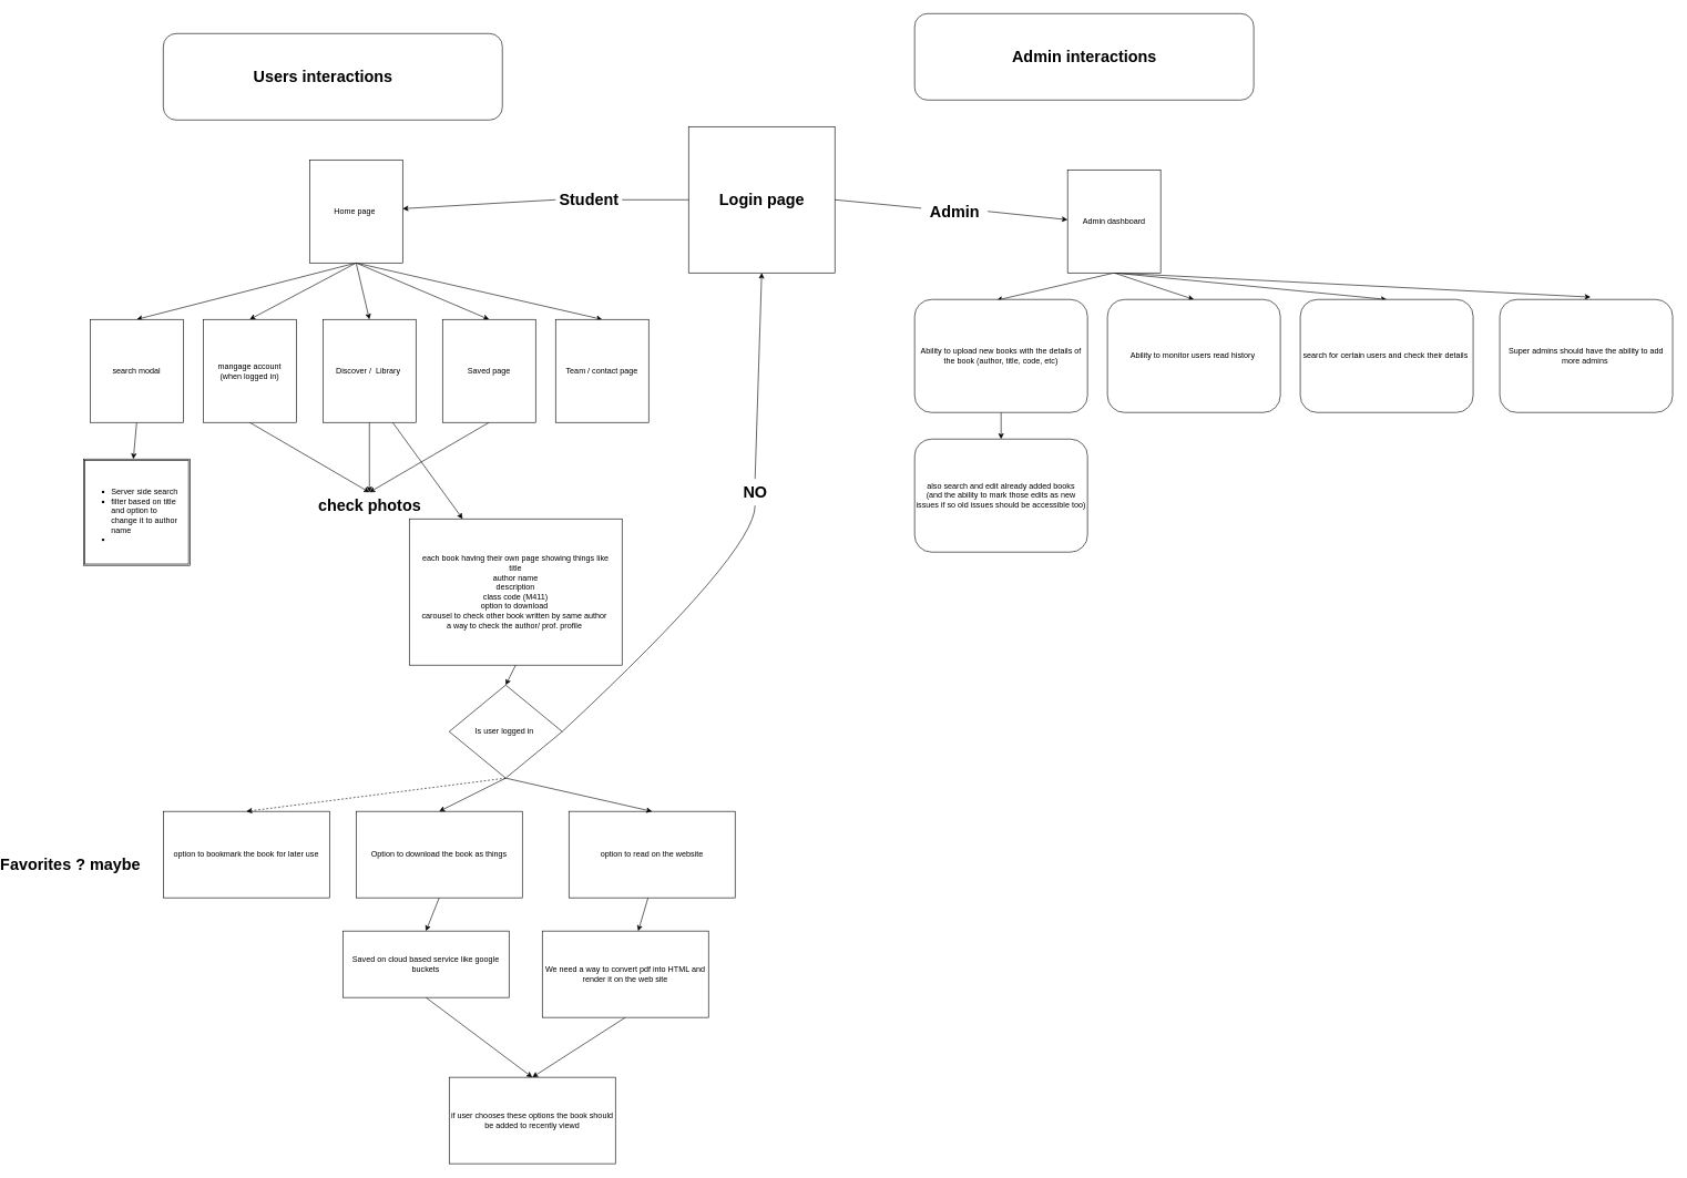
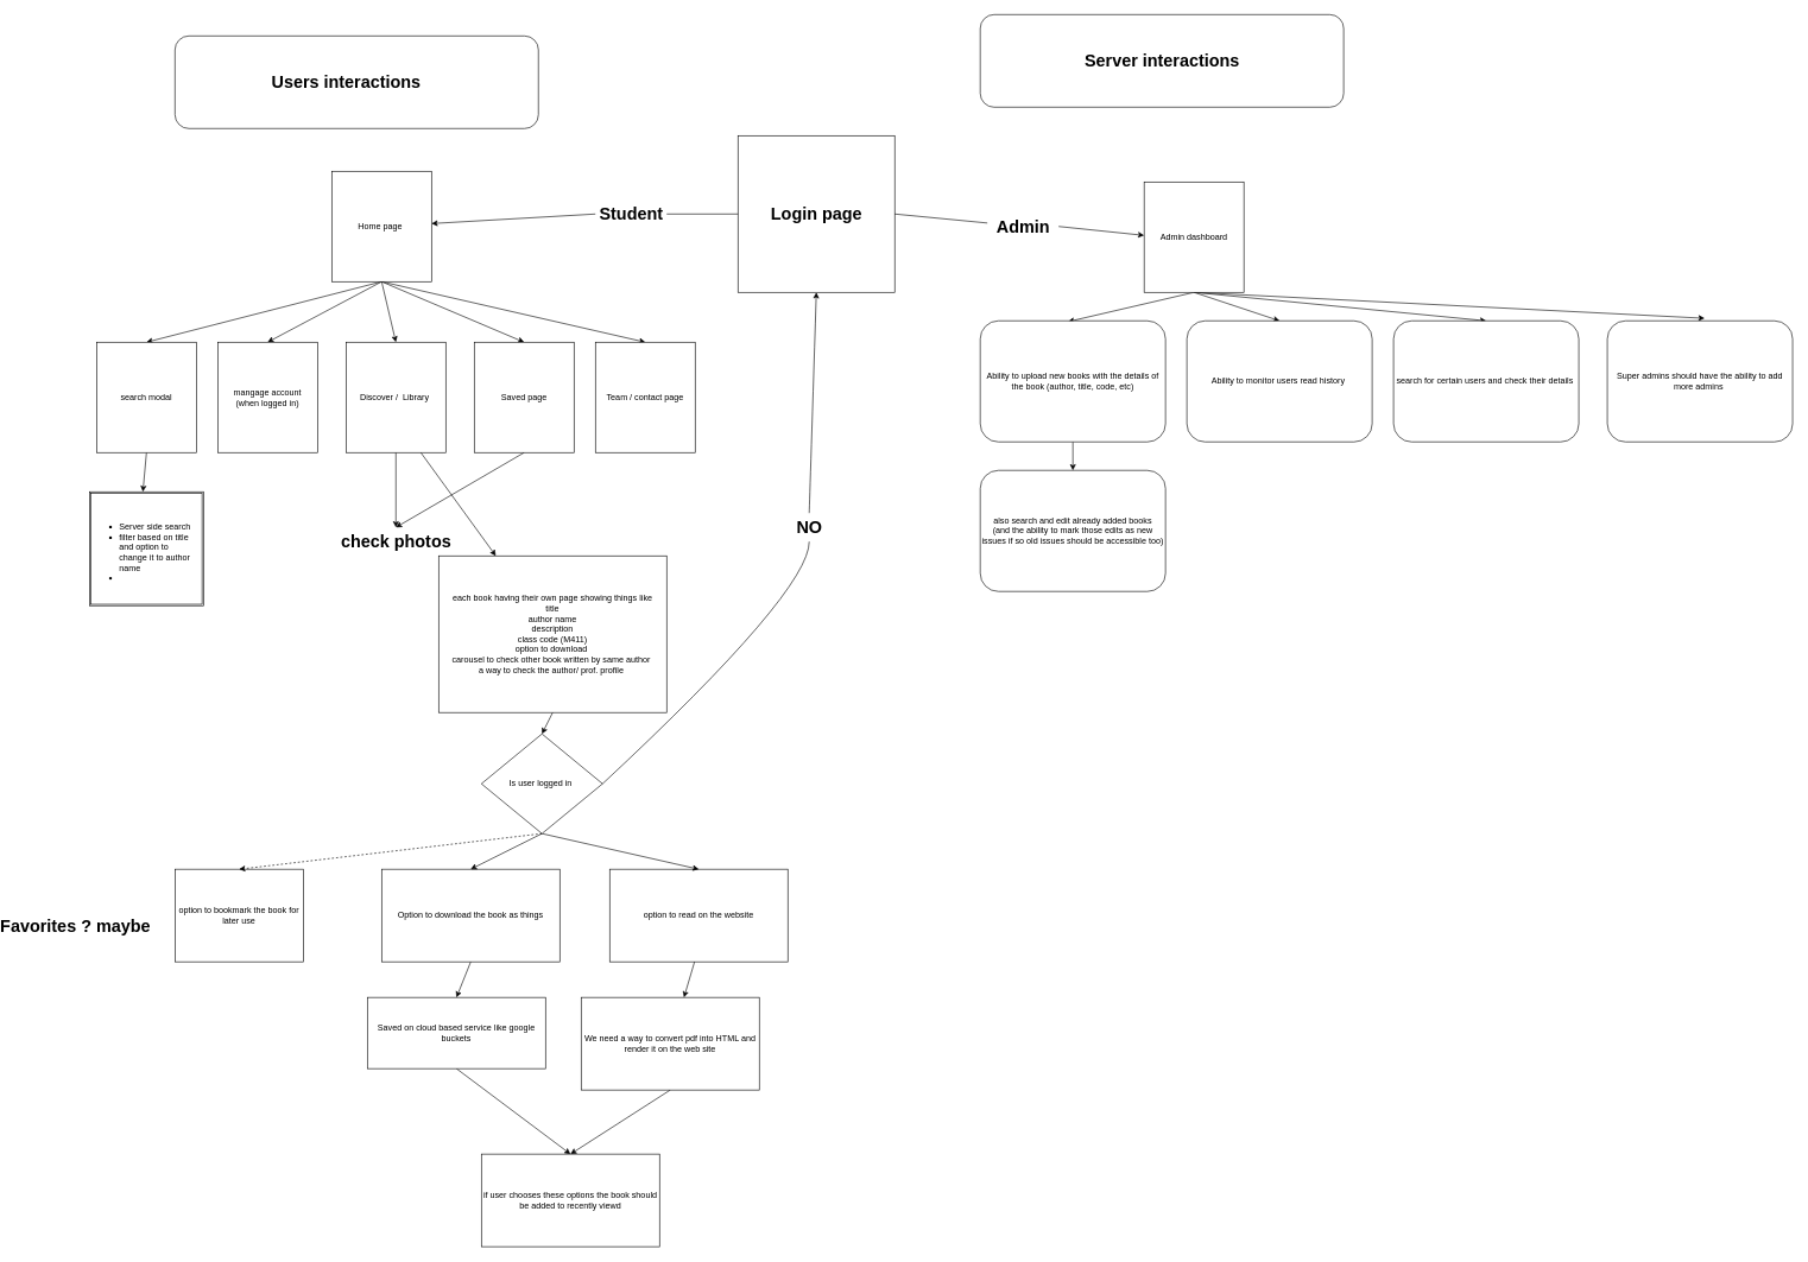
  <mxCell id="0" />
  <mxCell id="1" parent="0" />
  <mxCell id="2" value="" style="shape=ext;double=1;whiteSpace=wrap;html=1;aspect=fixed;" vertex="1" parent="1"><mxGeometry x="90" y="690" width="160" height="160" as="geometry" /></mxCell>
  <mxCell id="3" style="edgeStyle=none;html=1;exitX=0.5;exitY=1;exitDx=0;exitDy=0;entryX=0.5;entryY=0;entryDx=0;entryDy=0;" edge="1" parent="1" source="8" target="10"><mxGeometry relative="1" as="geometry" /></mxCell>
  <mxCell id="4" style="edgeStyle=none;html=1;exitX=0.5;exitY=1;exitDx=0;exitDy=0;entryX=0.5;entryY=0;entryDx=0;entryDy=0;" edge="1" parent="1" source="8" target="12"><mxGeometry relative="1" as="geometry" /></mxCell>
  <mxCell id="5" style="edgeStyle=none;html=1;exitX=0.5;exitY=1;exitDx=0;exitDy=0;entryX=0.5;entryY=0;entryDx=0;entryDy=0;" edge="1" parent="1" source="8" target="15"><mxGeometry relative="1" as="geometry" /></mxCell>
  <mxCell id="6" style="edgeStyle=none;html=1;exitX=0.5;exitY=1;exitDx=0;exitDy=0;entryX=0.5;entryY=0;entryDx=0;entryDy=0;" edge="1" parent="1" source="8" target="17"><mxGeometry relative="1" as="geometry" /></mxCell>
  <mxCell id="7" style="edgeStyle=none;html=1;exitX=0.5;exitY=1;exitDx=0;exitDy=0;entryX=0.5;entryY=0;entryDx=0;entryDy=0;" edge="1" parent="1" source="8" target="18"><mxGeometry relative="1" as="geometry" /></mxCell>
  <mxCell id="8" value="Home page&amp;nbsp;" style="rounded=0;whiteSpace=wrap;html=1;" parent="1" vertex="1"><mxGeometry x="430" y="240" width="140" height="155" as="geometry" /></mxCell>
  <mxCell id="9" style="edgeStyle=none;html=1;exitX=0.5;exitY=1;exitDx=0;exitDy=0;entryX=0.5;entryY=0;entryDx=0;entryDy=0;" edge="1" parent="1" source="10" target="19"><mxGeometry relative="1" as="geometry" /></mxCell>
  <mxCell id="10" value="search modal" style="rounded=0;whiteSpace=wrap;html=1;" vertex="1" parent="1"><mxGeometry x="100" y="480" width="140" height="155" as="geometry" /></mxCell>
- <mxCell id="11" style="edgeStyle=none;html=1;exitX=0.5;exitY=1;exitDx=0;exitDy=0;entryX=0.5;entryY=0;entryDx=0;entryDy=0;" edge="1" parent="1" source="12" target="20"><mxGeometry relative="1" as="geometry" /></mxCell>
  <mxCell id="12" value="mangage account&lt;br&gt;(when logged in)" style="rounded=0;whiteSpace=wrap;html=1;" vertex="1" parent="1"><mxGeometry x="270" y="480" width="140" height="155" as="geometry" /></mxCell>
  <mxCell id="13" style="edgeStyle=none;html=1;exitX=0.5;exitY=1;exitDx=0;exitDy=0;entryX=0.5;entryY=0;entryDx=0;entryDy=0;" edge="1" parent="1" source="15" target="20"><mxGeometry relative="1" as="geometry" /></mxCell>
  <mxCell id="14" style="edgeStyle=none;html=1;exitX=0.75;exitY=1;exitDx=0;exitDy=0;" edge="1" parent="1" source="15" target="22"><mxGeometry relative="1" as="geometry"><mxPoint x="670" y="820" as="targetPoint" /></mxGeometry></mxCell>
  <mxCell id="15" value="Discover /&amp;nbsp; Library&amp;nbsp;" style="rounded=0;whiteSpace=wrap;html=1;" vertex="1" parent="1"><mxGeometry x="450" y="480" width="140" height="155" as="geometry" /></mxCell>
  <mxCell id="16" style="edgeStyle=none;html=1;exitX=0.5;exitY=1;exitDx=0;exitDy=0;entryX=0.5;entryY=0;entryDx=0;entryDy=0;" edge="1" parent="1" source="17" target="20"><mxGeometry relative="1" as="geometry" /></mxCell>
  <mxCell id="17" value="Saved page" style="rounded=0;whiteSpace=wrap;html=1;" vertex="1" parent="1"><mxGeometry x="630" y="480" width="140" height="155" as="geometry" /></mxCell>
  <mxCell id="18" value="Team / contact page" style="rounded=0;whiteSpace=wrap;html=1;" vertex="1" parent="1"><mxGeometry x="800" y="480" width="140" height="155" as="geometry" /></mxCell>
  <mxCell id="19" value="&lt;ul&gt;&lt;li&gt;Server side search&lt;/li&gt;&lt;li&gt;filter based on title and option to change it to author name&lt;/li&gt;&lt;li&gt;&lt;br&gt;&lt;/li&gt;&lt;/ul&gt;" style="text;strokeColor=none;fillColor=none;html=1;whiteSpace=wrap;verticalAlign=middle;overflow=hidden;" vertex="1" parent="1"><mxGeometry x="90" y="690" width="150" height="170" as="geometry" /></mxCell>
  <mxCell id="20" value="check photos" style="text;strokeColor=none;fillColor=none;html=1;fontSize=24;fontStyle=1;verticalAlign=middle;align=center;" vertex="1" parent="1"><mxGeometry x="470" y="740" width="100" height="40" as="geometry" /></mxCell>
  <mxCell id="21" style="edgeStyle=none;html=1;exitX=0.5;exitY=1;exitDx=0;exitDy=0;entryX=0.5;entryY=0;entryDx=0;entryDy=0;" edge="1" parent="1" source="22" target="43"><mxGeometry relative="1" as="geometry" /></mxCell>
  <mxCell id="22" value="each book having their own page showing things like&lt;br&gt;title&lt;br&gt;author name&lt;br&gt;description&lt;br&gt;class code (M411)&lt;br&gt;option to download&amp;nbsp;&lt;br&gt;carousel to check other book written by same author&amp;nbsp;&lt;br&gt;a way to check the author/ prof. profile&amp;nbsp;&lt;br&gt;" style="rounded=0;whiteSpace=wrap;html=1;" vertex="1" parent="1"><mxGeometry x="580" y="780" width="320" height="220" as="geometry" /></mxCell>
  <mxCell id="23" value="" style="group" vertex="1" connectable="0" parent="1"><mxGeometry x="210" y="50" width="510" height="130" as="geometry" /></mxCell>
  <mxCell id="24" value="" style="rounded=1;whiteSpace=wrap;html=1;" vertex="1" parent="23"><mxGeometry width="510" height="130" as="geometry" /></mxCell>
  <mxCell id="25" value="Users interactions" style="text;strokeColor=none;fillColor=none;html=1;fontSize=24;fontStyle=1;verticalAlign=middle;align=center;" vertex="1" parent="23"><mxGeometry x="30" y="20" width="420" height="90" as="geometry" /></mxCell>
  <mxCell id="26" value="" style="group" vertex="1" connectable="0" parent="1"><mxGeometry x="1340" y="20" width="510" height="130" as="geometry" /></mxCell>
  <mxCell id="27" value="" style="rounded=1;whiteSpace=wrap;html=1;" vertex="1" parent="26"><mxGeometry width="510" height="130" as="geometry" /></mxCell>
- <mxCell id="28" value="Admin interactions" style="text;strokeColor=none;fillColor=none;html=1;fontSize=24;fontStyle=1;verticalAlign=middle;align=center;" vertex="1" parent="26"><mxGeometry x="45" y="20" width="420" height="90" as="geometry" /></mxCell>
+ <mxCell id="28" value="Server interactions" style="text;strokeColor=none;fillColor=none;html=1;fontSize=24;fontStyle=1;verticalAlign=middle;align=center;" vertex="1" parent="26"><mxGeometry x="45" y="20" width="420" height="90" as="geometry" /></mxCell>
  <mxCell id="29" style="edgeStyle=none;html=1;exitX=0.5;exitY=1;exitDx=0;exitDy=0;entryX=0.5;entryY=0;entryDx=0;entryDy=0;" edge="1" parent="1" source="30" target="37"><mxGeometry relative="1" as="geometry" /></mxCell>
  <mxCell id="30" value="Option to download the book as things" style="rounded=0;whiteSpace=wrap;html=1;" vertex="1" parent="1"><mxGeometry x="500" y="1220" width="250" height="130" as="geometry" /></mxCell>
  <mxCell id="31" style="edgeStyle=none;html=1;exitX=0.5;exitY=1;exitDx=0;exitDy=0;" edge="1" parent="1" target="35"><mxGeometry relative="1" as="geometry"><mxPoint x="884.5" y="1350" as="targetPoint" /><mxPoint x="945" y="1330" as="sourcePoint" /></mxGeometry></mxCell>
  <mxCell id="32" value="option to read on the website" style="rounded=0;whiteSpace=wrap;html=1;" vertex="1" parent="1"><mxGeometry x="820" y="1220" width="250" height="130" as="geometry" /></mxCell>
- <mxCell id="33" value="option to bookmark the book for later use" style="rounded=0;whiteSpace=wrap;html=1;" vertex="1" parent="1"><mxGeometry x="210" y="1220" width="250" height="130" as="geometry" /></mxCell>
+ <mxCell id="33" value="option to bookmark the book for later use" style="rounded=0;whiteSpace=wrap;html=1;" vertex="1" parent="1"><mxGeometry x="210" y="1220" width="180" height="130" as="geometry" /></mxCell>
  <mxCell id="34" style="edgeStyle=none;html=1;exitX=0.5;exitY=1;exitDx=0;exitDy=0;entryX=0.5;entryY=0;entryDx=0;entryDy=0;" edge="1" parent="1" source="35" target="38"><mxGeometry relative="1" as="geometry" /></mxCell>
  <mxCell id="35" value="We need a way to convert pdf into HTML and render it on the web site" style="rounded=0;whiteSpace=wrap;html=1;" vertex="1" parent="1"><mxGeometry x="780" y="1400" width="250" height="130" as="geometry" /></mxCell>
  <mxCell id="36" style="edgeStyle=none;html=1;exitX=0.5;exitY=1;exitDx=0;exitDy=0;entryX=0.5;entryY=0;entryDx=0;entryDy=0;" edge="1" parent="1" source="37" target="38"><mxGeometry relative="1" as="geometry"><mxPoint x="740" y="1520" as="targetPoint" /></mxGeometry></mxCell>
  <mxCell id="37" value="Saved on cloud based service like google buckets" style="rounded=0;whiteSpace=wrap;html=1;" vertex="1" parent="1"><mxGeometry x="480" y="1400" width="250" height="100" as="geometry" /></mxCell>
  <mxCell id="38" value="if user chooses these options the book should be added to recently viewd" style="rounded=0;whiteSpace=wrap;html=1;" vertex="1" parent="1"><mxGeometry x="640" y="1620" width="250" height="130" as="geometry" /></mxCell>
  <mxCell id="39" value="Favorites ? maybe" style="text;strokeColor=none;fillColor=none;html=1;fontSize=24;fontStyle=1;verticalAlign=middle;align=center;" vertex="1" parent="1"><mxGeometry x="20" y="1280" width="100" height="40" as="geometry" /></mxCell>
  <mxCell id="40" style="edgeStyle=none;html=1;exitX=0.5;exitY=1;exitDx=0;exitDy=0;entryX=0.5;entryY=0;entryDx=0;entryDy=0;dashed=1;" edge="1" parent="1" source="43" target="33"><mxGeometry relative="1" as="geometry" /></mxCell>
  <mxCell id="41" style="edgeStyle=none;html=1;exitX=0.5;exitY=1;exitDx=0;exitDy=0;entryX=0.5;entryY=0;entryDx=0;entryDy=0;" edge="1" parent="1" source="43" target="30"><mxGeometry relative="1" as="geometry" /></mxCell>
  <mxCell id="42" style="edgeStyle=none;html=1;exitX=0.5;exitY=1;exitDx=0;exitDy=0;entryX=0.5;entryY=0;entryDx=0;entryDy=0;" edge="1" parent="1" source="43" target="32"><mxGeometry relative="1" as="geometry" /></mxCell>
  <mxCell id="43" value="Is user logged in&amp;nbsp;" style="rhombus;whiteSpace=wrap;html=1;" vertex="1" parent="1"><mxGeometry x="640" y="1030" width="170" height="140" as="geometry" /></mxCell>
  <mxCell id="44" value="" style="curved=1;endArrow=classic;html=1;exitX=0.5;exitY=0;exitDx=0;exitDy=0;entryX=0.5;entryY=1;entryDx=0;entryDy=0;startArrow=none;" edge="1" parent="1" source="52" target="47"><mxGeometry width="50" height="50" relative="1" as="geometry"><mxPoint x="1190" y="780" as="sourcePoint" /><mxPoint x="1170" y="650" as="targetPoint" /><Array as="points" /></mxGeometry></mxCell>
  <mxCell id="45" style="edgeStyle=none;html=1;exitX=0;exitY=0.5;exitDx=0;exitDy=0;startArrow=none;" edge="1" parent="1" source="50" target="8"><mxGeometry relative="1" as="geometry" /></mxCell>
  <mxCell id="46" style="edgeStyle=none;html=1;exitX=1;exitY=0.5;exitDx=0;exitDy=0;startArrow=none;" edge="1" parent="1" source="59"><mxGeometry relative="1" as="geometry"><mxPoint x="1570" y="330" as="targetPoint" /></mxGeometry></mxCell>
  <mxCell id="47" value="" style="whiteSpace=wrap;html=1;aspect=fixed;" vertex="1" parent="1"><mxGeometry x="1000" y="190" width="220" height="220" as="geometry" /></mxCell>
  <mxCell id="48" value="Login page" style="text;strokeColor=none;fillColor=none;html=1;fontSize=24;fontStyle=1;verticalAlign=middle;align=center;" vertex="1" parent="1"><mxGeometry x="1060" y="285" width="100" height="30" as="geometry" /></mxCell>
  <mxCell id="49" value="" style="edgeStyle=none;html=1;exitX=0;exitY=0.5;exitDx=0;exitDy=0;endArrow=none;" edge="1" parent="1" source="47" target="50"><mxGeometry relative="1" as="geometry"><mxPoint x="1000" y="300" as="sourcePoint" /><mxPoint x="570" y="315.05" as="targetPoint" /></mxGeometry></mxCell>
  <mxCell id="50" value="Student" style="text;strokeColor=none;fillColor=none;html=1;fontSize=24;fontStyle=1;verticalAlign=middle;align=center;" vertex="1" parent="1"><mxGeometry x="800" y="280" width="100" height="40" as="geometry" /></mxCell>
  <mxCell id="51" value="" style="curved=1;endArrow=none;html=1;exitX=1;exitY=0.5;exitDx=0;exitDy=0;entryX=0.5;entryY=1;entryDx=0;entryDy=0;" edge="1" parent="1" source="43" target="52"><mxGeometry width="50" height="50" relative="1" as="geometry"><mxPoint x="810" y="1100" as="sourcePoint" /><mxPoint x="1110" y="410" as="targetPoint" /><Array as="points"><mxPoint x="1100" y="830" /></Array></mxGeometry></mxCell>
  <mxCell id="52" value="NO" style="text;strokeColor=none;fillColor=none;html=1;fontSize=24;fontStyle=1;verticalAlign=middle;align=center;" vertex="1" parent="1"><mxGeometry x="1050" y="720" width="100" height="40" as="geometry" /></mxCell>
  <mxCell id="53" style="edgeStyle=none;html=1;entryX=0.474;entryY=0.007;entryDx=0;entryDy=0;entryPerimeter=0;" edge="1" parent="1" target="61"><mxGeometry relative="1" as="geometry"><mxPoint x="1640" y="410" as="sourcePoint" /></mxGeometry></mxCell>
  <mxCell id="54" style="edgeStyle=none;html=1;exitX=0.5;exitY=1;exitDx=0;exitDy=0;entryX=0.5;entryY=0;entryDx=0;entryDy=0;" edge="1" parent="1" source="57" target="62"><mxGeometry relative="1" as="geometry" /></mxCell>
  <mxCell id="55" style="edgeStyle=none;html=1;exitX=0.5;exitY=1;exitDx=0;exitDy=0;entryX=0.5;entryY=0;entryDx=0;entryDy=0;" edge="1" parent="1" source="57" target="63"><mxGeometry relative="1" as="geometry" /></mxCell>
  <mxCell id="56" style="edgeStyle=none;html=1;exitX=0.5;exitY=1;exitDx=0;exitDy=0;entryX=0.525;entryY=-0.021;entryDx=0;entryDy=0;entryPerimeter=0;" edge="1" parent="1" source="57" target="64"><mxGeometry relative="1" as="geometry" /></mxCell>
  <mxCell id="57" value="Admin dashboard" style="rounded=0;whiteSpace=wrap;html=1;" vertex="1" parent="1"><mxGeometry x="1570" y="255" width="140" height="155" as="geometry" /></mxCell>
  <mxCell id="58" value="" style="edgeStyle=none;html=1;exitX=1;exitY=0.5;exitDx=0;exitDy=0;endArrow=none;" edge="1" parent="1" source="47" target="59"><mxGeometry relative="1" as="geometry"><mxPoint x="1570" y="330" as="targetPoint" /><mxPoint x="1220" y="300" as="sourcePoint" /></mxGeometry></mxCell>
  <mxCell id="59" value="Admin" style="text;strokeColor=none;fillColor=none;html=1;fontSize=24;fontStyle=1;verticalAlign=middle;align=center;" vertex="1" parent="1"><mxGeometry x="1350" y="297.5" width="100" height="40" as="geometry" /></mxCell>
  <mxCell id="60" style="edgeStyle=none;html=1;exitX=0.5;exitY=1;exitDx=0;exitDy=0;entryX=0.5;entryY=0;entryDx=0;entryDy=0;" edge="1" parent="1" source="61" target="65"><mxGeometry relative="1" as="geometry" /></mxCell>
  <mxCell id="61" value="Ability to upload new books with the details of the book (author, title, code, etc)" style="rounded=1;whiteSpace=wrap;html=1;" vertex="1" parent="1"><mxGeometry x="1340" y="450" width="260" height="170" as="geometry" /></mxCell>
  <mxCell id="62" value="Ability to monitor users read history&amp;nbsp;" style="rounded=1;whiteSpace=wrap;html=1;" vertex="1" parent="1"><mxGeometry x="1630" y="450" width="260" height="170" as="geometry" /></mxCell>
  <mxCell id="63" value="search for certain users and check their details&amp;nbsp;" style="rounded=1;whiteSpace=wrap;html=1;" vertex="1" parent="1"><mxGeometry x="1920" y="450" width="260" height="170" as="geometry" /></mxCell>
  <mxCell id="64" value="Super admins should have the ability to add more admins&amp;nbsp;" style="rounded=1;whiteSpace=wrap;html=1;" vertex="1" parent="1"><mxGeometry x="2220" y="450" width="260" height="170" as="geometry" /></mxCell>
  <mxCell id="65" value="also search and edit already added books&lt;br&gt;(and the ability to mark those edits as new issues if so old issues should be accessible too)" style="rounded=1;whiteSpace=wrap;html=1;" vertex="1" parent="1"><mxGeometry x="1340" y="660" width="260" height="170" as="geometry" /></mxCell>
